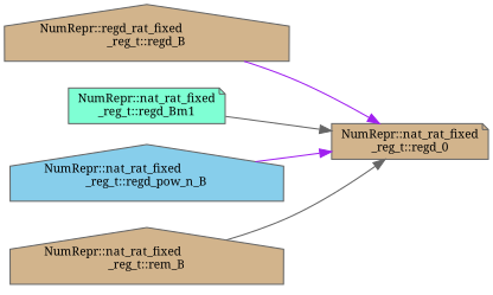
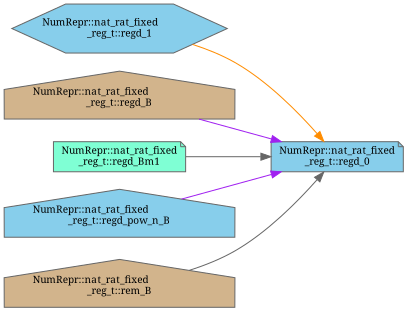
  digraph {
    fontname="Noto Serif"
    rankdir=RL
    node [color=grey40 fillcolor=skyblue fontname="Noto Serif" fontsize=10 shape=house style=filled]
    edge [color=purple dir=back fontname="Noto Serif" fontsize=10 labelfontname=Helvetica labelfontsize=10 style=solid]
-   n1 [color=gray40 fillcolor=tan fontcolor=black height=0.2 label="NumRepr::nat_rat_fixed\l_reg_t::regd_0" shape=note width=0.4]
-   n3 [fillcolor=tan height=0.2 label="NumRepr::regd_rat_fixed\l_reg_t::regd_B" width=0.4]
+   n1 [color=gray40 fontcolor=black height=0.2 label="NumRepr::nat_rat_fixed\l_reg_t::regd_0" shape=note width=0.4]
+   n2 [height=0.2 label="NumRepr::nat_rat_fixed\l_reg_t::regd_1" shape=hexagon width=0.4]
+   n3 [fillcolor=tan height=0.2 label="NumRepr::nat_rat_fixed\l_reg_t::regd_B" width=0.4]
    n4 [fillcolor=aquamarine height=0.2 label="NumRepr::nat_rat_fixed\l_reg_t::regd_Bm1" shape=note width=0.4]
    n5 [height=0.2 label="NumRepr::nat_rat_fixed\l_reg_t::regd_pow_n_B" width=0.4]
    n6 [fillcolor=tan height=0.2 label="NumRepr::nat_rat_fixed\l_reg_t::rem_B" width=0.4]
+   n1 -> n2 [color=darkorange]
    n1 -> n3
    n1 -> n4 [color=gray40]
    n1 -> n5
    n1 -> n6 [color=gray40]
  }
